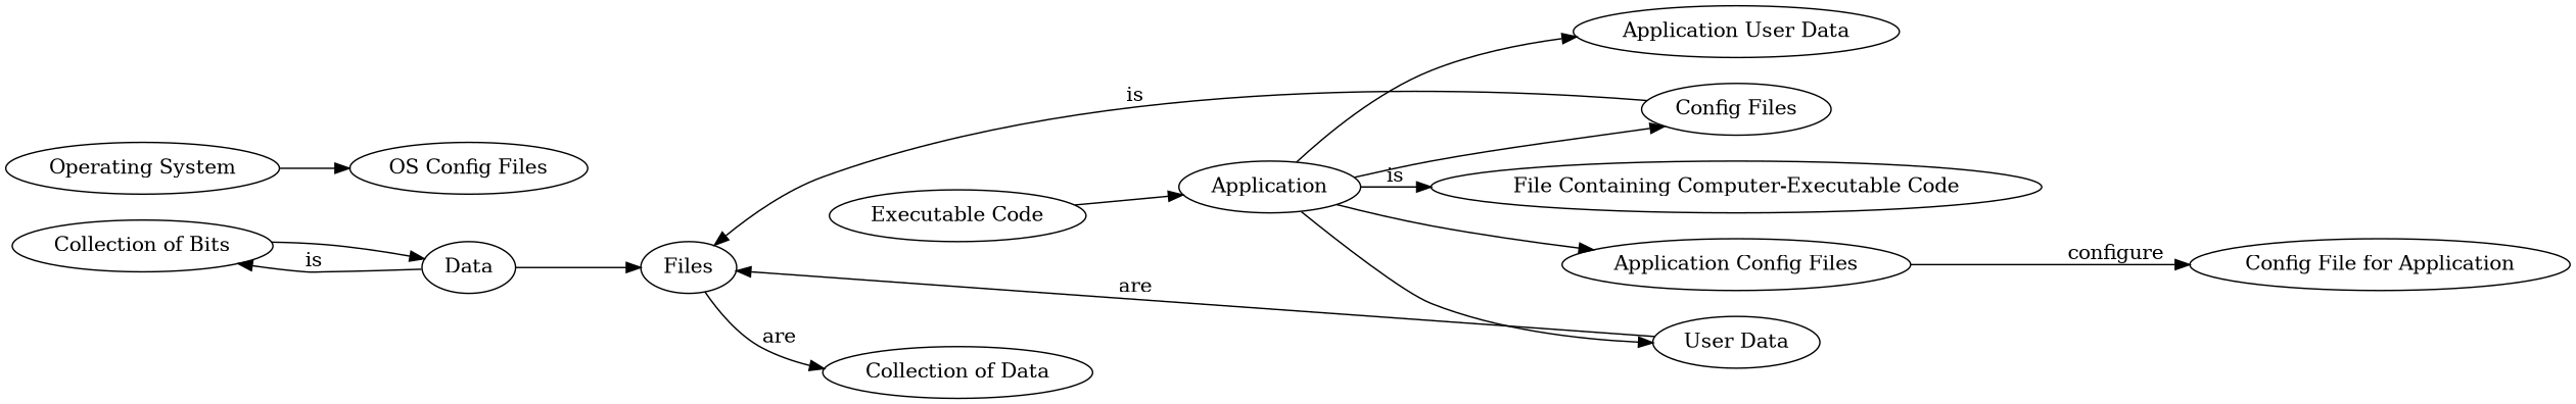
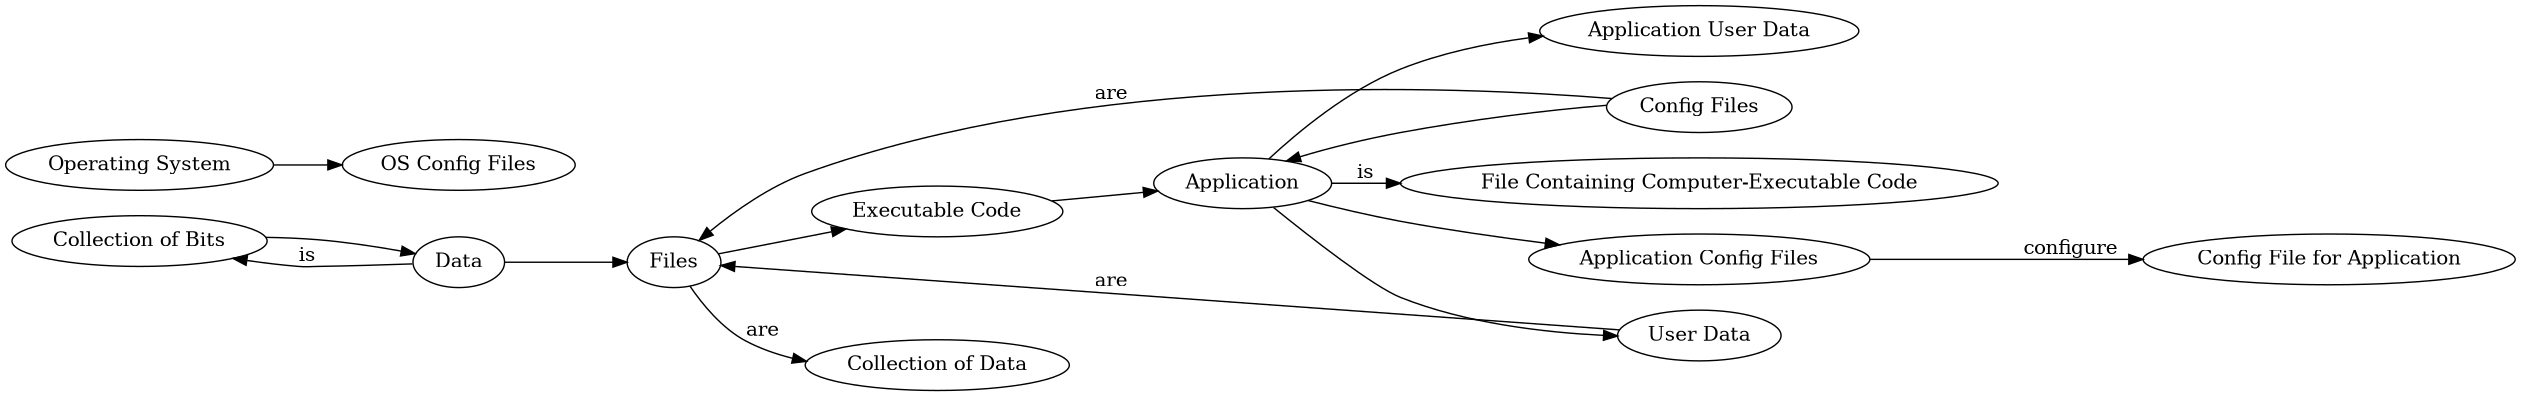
  digraph {
    rankdir=LR
    "Collection of Bits"
    Data
    Files
    "Executable Code"
    "Collection of Data"
    Application
    "Config Files"
    "User Data"
    "Application Config Files"
    "Application User Data"
    "File Containing Computer-Executable Code"
    "Config File for Application"
    "Operating System"
    "OS Config Files"
    "Collection of Bits" -> Data
    Data -> "Collection of Bits" [label=is]
    Data -> Files
+   Files -> "Executable Code"
    Files -> "Collection of Data" [label=are]
    "Executable Code" -> Application
-   Application -> "Config Files"
+   "Config Files" -> Application
    Application -> "User Data"
    Application -> "Application Config Files"
    Application -> "Application User Data"
    Application -> "File Containing Computer-Executable Code" [label=is]
-   "Config Files" -> Files [label=is]
+   "Config Files" -> Files [label=are]
    "User Data" -> Files [label=are]
    "Application Config Files" -> "Config File for Application" [label=configure]
    "Operating System" -> "OS Config Files"
  }
